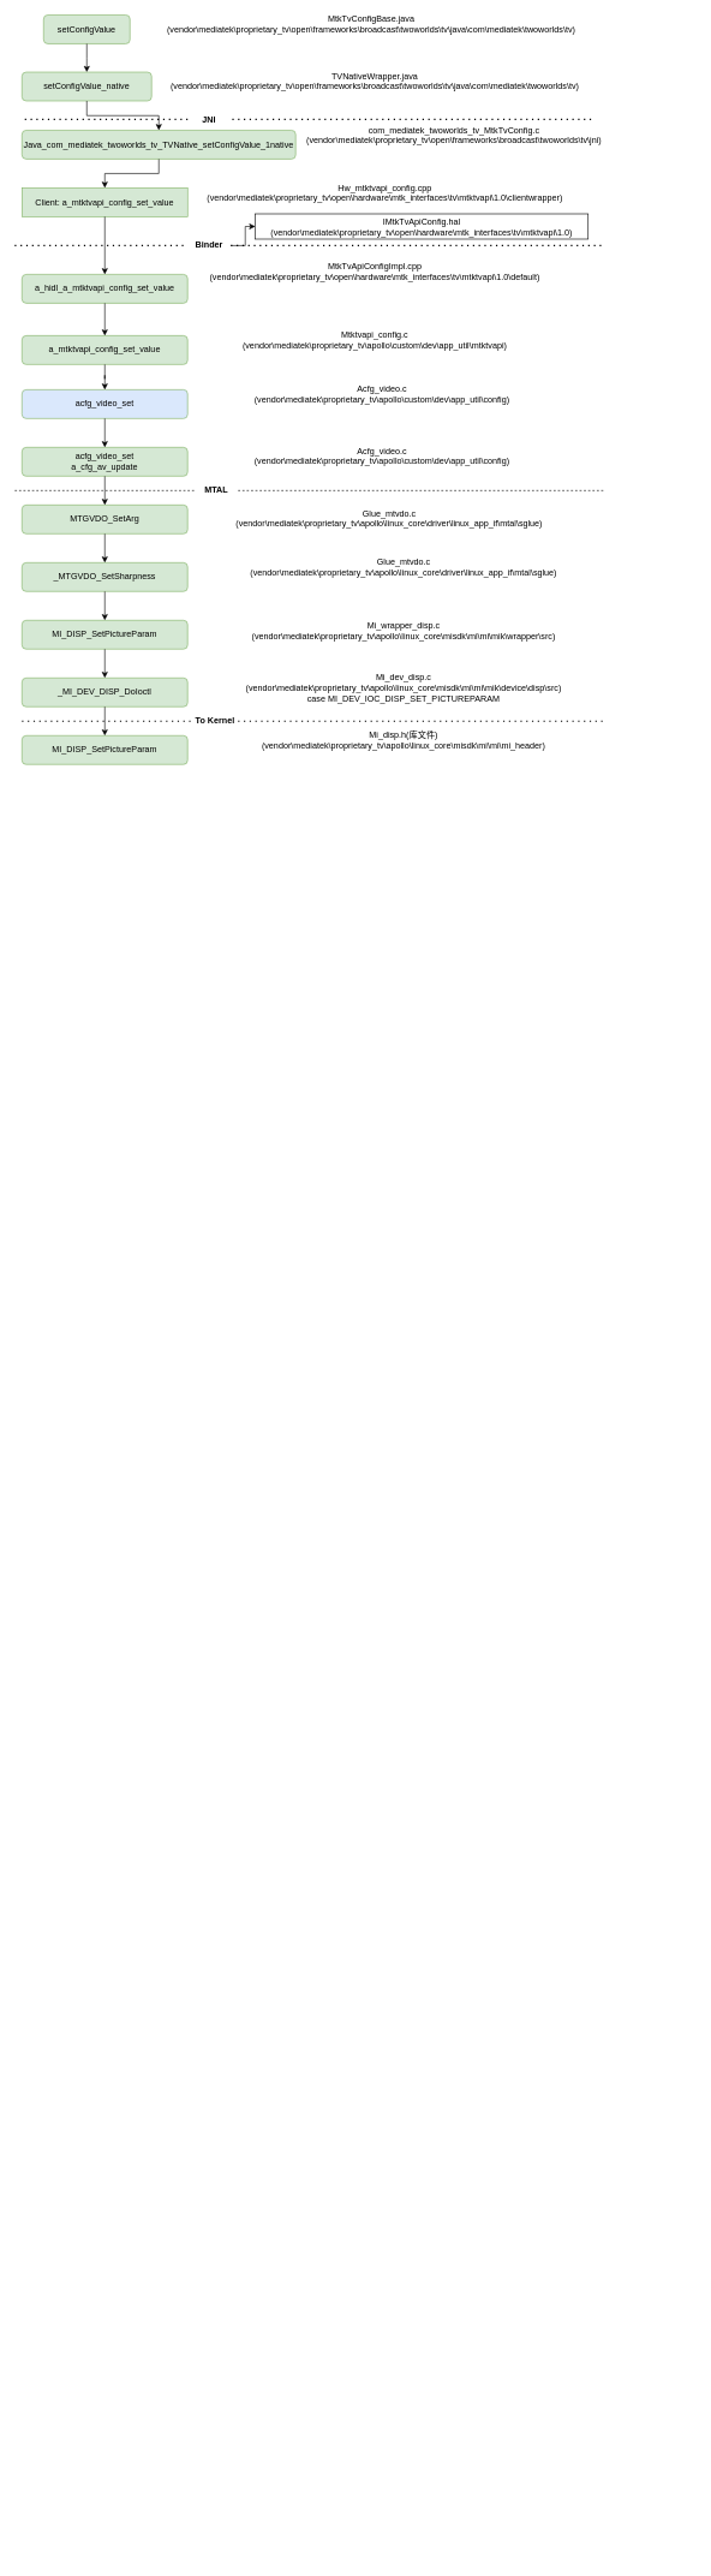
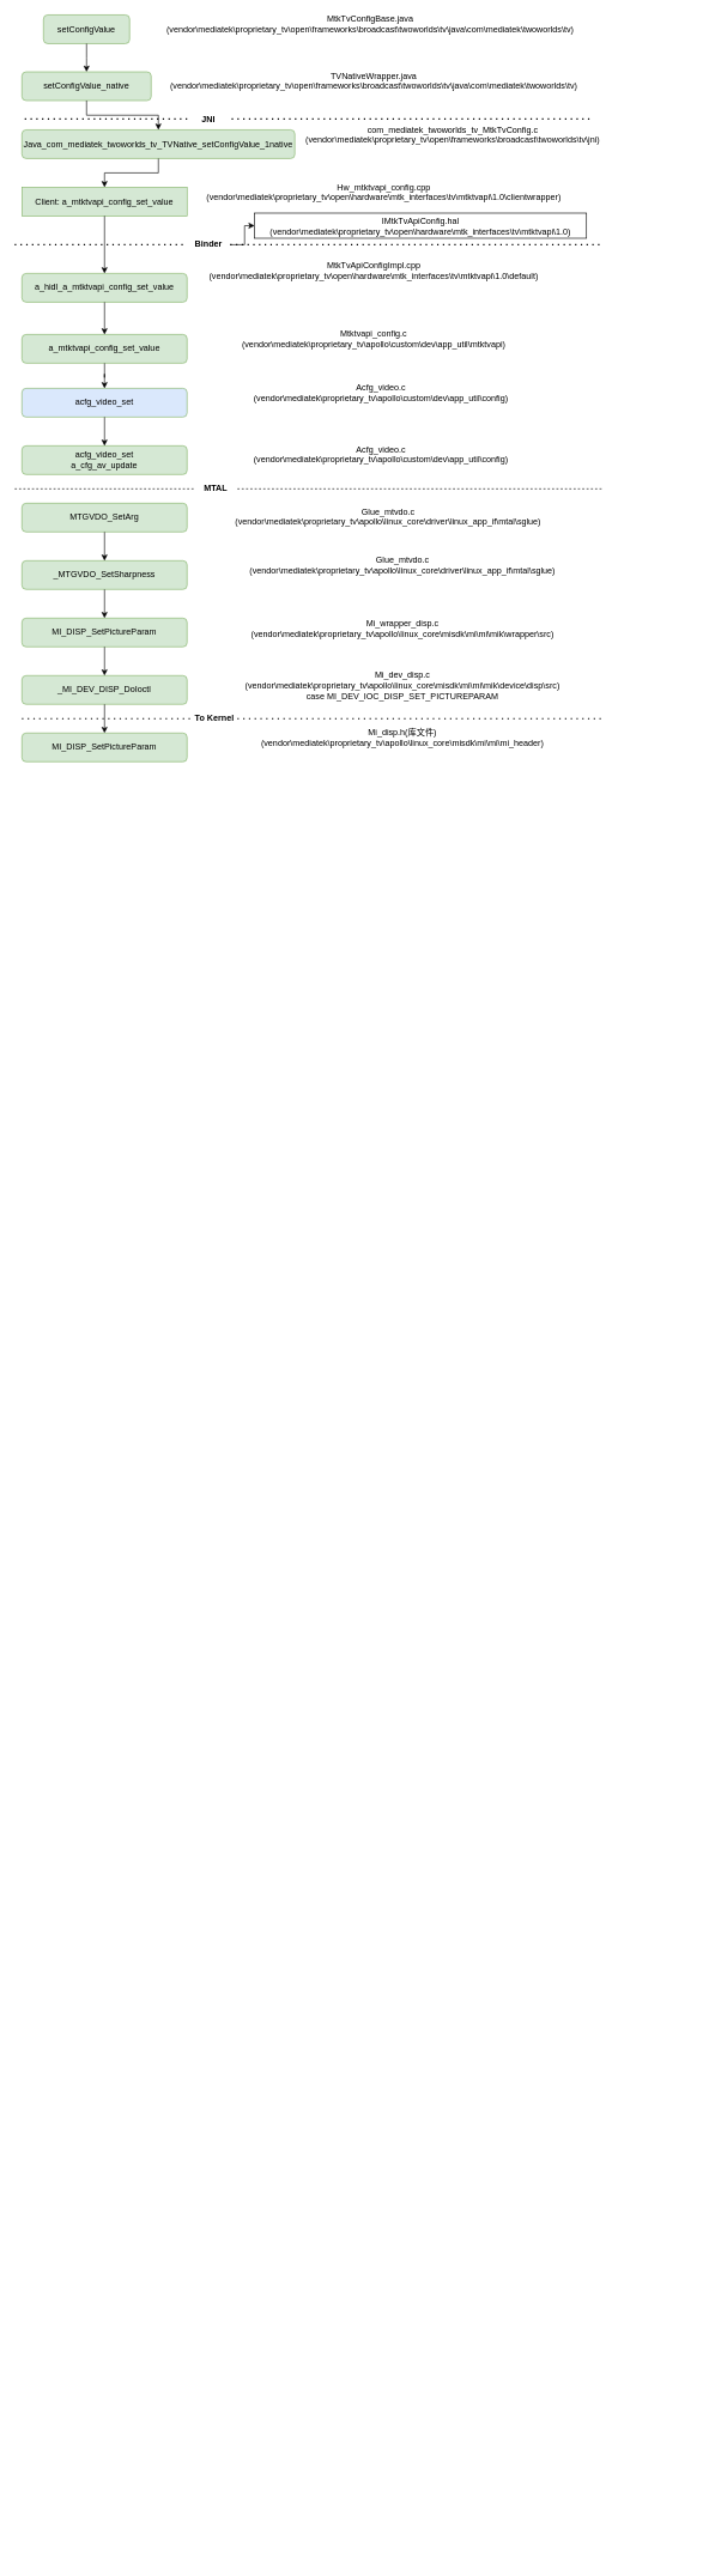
  <mxCell id="0" />
  <mxCell id="1" parent="0" />
  <mxCell id="2" value="" style="group" vertex="1" connectable="0" parent="1"><mxGeometry x="20" y="20" width="945" height="3532" as="geometry" /></mxCell>
  <mxCell id="3" value="setConfigValue" style="rounded=1;whiteSpace=wrap;html=1;fillColor=#d5e8d4;strokeColor=#82b366;" vertex="1" parent="2"><mxGeometry x="40" width="120" height="40" as="geometry" /></mxCell>
  <mxCell id="4" value="setConfigValue_native" style="rounded=1;whiteSpace=wrap;html=1;fillColor=#d5e8d4;strokeColor=#82b366;" vertex="1" parent="2"><mxGeometry x="10" y="79.29" width="180" height="40" as="geometry" /></mxCell>
  <mxCell id="5" value="" style="edgeStyle=orthogonalEdgeStyle;rounded=0;orthogonalLoop=1;jettySize=auto;html=1;" edge="1" parent="2" source="3" target="4"><mxGeometry relative="1" as="geometry" /></mxCell>
  <mxCell id="6" value="&lt;div&gt;MtkTvConfigBase.java (vendor\mediatek\proprietary_tv\open\frameworks\broadcast\twoworlds\tv\java\com\mediatek\twoworlds\tv)&lt;/div&gt;&lt;div&gt;&lt;br&gt;&lt;/div&gt;" style="text;html=1;strokeColor=none;fillColor=none;align=center;verticalAlign=middle;whiteSpace=wrap;rounded=0;" vertex="1" parent="2"><mxGeometry x="390" y="5" width="210" height="30" as="geometry" /></mxCell>
  <mxCell id="7" value="&lt;div&gt;&lt;div&gt;TVNativeWrapper.java (vendor\mediatek\proprietary_tv\open\frameworks\broadcast\twoworlds\tv\java\com\mediatek\twoworlds\tv)&lt;span style=&quot;&quot;&gt; &lt;/span&gt;&lt;/div&gt;&lt;/div&gt;&lt;div&gt;&lt;br&gt;&lt;/div&gt;" style="text;html=1;strokeColor=none;fillColor=none;align=center;verticalAlign=middle;whiteSpace=wrap;rounded=0;" vertex="1" parent="2"><mxGeometry x="400" y="85" width="200" height="28.58" as="geometry" /></mxCell>
  <mxCell id="8" value="Java_com_mediatek_twoworlds_tv_TVNative_setConfigValue_1native" style="rounded=1;whiteSpace=wrap;html=1;fillColor=#d5e8d4;strokeColor=#82b366;" vertex="1" parent="2"><mxGeometry x="10" y="160" width="380" height="40" as="geometry" /></mxCell>
  <mxCell id="9" value="" style="edgeStyle=orthogonalEdgeStyle;rounded=0;orthogonalLoop=1;jettySize=auto;html=1;" edge="1" parent="2" source="4" target="8"><mxGeometry relative="1" as="geometry" /></mxCell>
  <mxCell id="10" value="&lt;div&gt;&lt;div&gt;&lt;div&gt;com_mediatek_twoworlds_tv_MtkTvConfig.c (vendor\mediatek\proprietary_tv\open\frameworks\broadcast\twoworlds\tv\jni)&lt;span style=&quot;&quot;&gt; &lt;/span&gt;&lt;/div&gt;&lt;/div&gt;&lt;/div&gt;&lt;div&gt;&lt;br&gt;&lt;/div&gt;" style="text;html=1;strokeColor=none;fillColor=none;align=center;verticalAlign=middle;whiteSpace=wrap;rounded=0;" vertex="1" parent="2"><mxGeometry x="510" y="160" width="200" height="28.58" as="geometry" /></mxCell>
  <mxCell id="11" value="" style="endArrow=none;dashed=1;html=1;dashPattern=1 3;strokeWidth=2;rounded=0;startArrow=none;" edge="1" parent="2" source="12"><mxGeometry width="50" height="50" relative="1" as="geometry"><mxPoint x="800" y="140" as="sourcePoint" /><mxPoint x="10" y="145" as="targetPoint" /></mxGeometry></mxCell>
  <mxCell id="12" value="JNI" style="text;html=1;align=center;verticalAlign=middle;whiteSpace=wrap;rounded=0;fontStyle=1" vertex="1" parent="2"><mxGeometry x="240" y="130" width="60" height="30" as="geometry" /></mxCell>
  <mxCell id="13" value="" style="endArrow=none;dashed=1;html=1;dashPattern=1 3;strokeWidth=2;rounded=0;" edge="1" parent="2" target="12"><mxGeometry width="50" height="50" relative="1" as="geometry"><mxPoint x="800" y="145" as="sourcePoint" /><mxPoint x="10" y="140" as="targetPoint" /></mxGeometry></mxCell>
  <mxCell id="14" value="Client: a_mtktvapi_config_set_value" style="whiteSpace=wrap;html=1;fillColor=#d5e8d4;strokeColor=#82b366;rounded=0;" vertex="1" parent="2"><mxGeometry x="10" y="240" width="230" height="40" as="geometry" /></mxCell>
  <mxCell id="15" value="" style="edgeStyle=orthogonalEdgeStyle;rounded=0;orthogonalLoop=1;jettySize=auto;html=1;" edge="1" parent="2" source="8" target="14"><mxGeometry relative="1" as="geometry" /></mxCell>
  <mxCell id="16" value="&lt;div&gt;&lt;div&gt;&lt;div&gt;&lt;div&gt;Hw_mtktvapi_config.cpp (vendor\mediatek\proprietary_tv\open\hardware\mtk_interfaces\tv\mtktvapi\1.0\clientwrapper)&lt;span style=&quot;&quot;&gt; &lt;/span&gt;&lt;/div&gt;&lt;/div&gt;&lt;/div&gt;&lt;/div&gt;&lt;div&gt;&lt;br&gt;&lt;/div&gt;" style="text;html=1;strokeColor=none;fillColor=none;align=center;verticalAlign=middle;whiteSpace=wrap;rounded=0;" vertex="1" parent="2"><mxGeometry x="414" y="240" width="200" height="28.58" as="geometry" /></mxCell>
  <mxCell id="17" value="" style="endArrow=none;dashed=1;html=1;dashPattern=1 3;strokeWidth=2;rounded=0;startArrow=none;" edge="1" parent="2" source="20"><mxGeometry width="50" height="50" relative="1" as="geometry"><mxPoint y="320" as="sourcePoint" /><mxPoint x="820" y="320" as="targetPoint" /><Array as="points" /></mxGeometry></mxCell>
  <mxCell id="18" value="a_hidl_a_mtktvapi_config_set_value" style="rounded=1;whiteSpace=wrap;html=1;fillColor=#d5e8d4;strokeColor=#82b366;" vertex="1" parent="2"><mxGeometry x="10" y="360" width="230" height="40" as="geometry" /></mxCell>
  <mxCell id="19" value="" style="edgeStyle=orthogonalEdgeStyle;rounded=0;orthogonalLoop=1;jettySize=auto;html=1;" edge="1" parent="2" source="14" target="18"><mxGeometry relative="1" as="geometry" /></mxCell>
  <mxCell id="20" value="Binder" style="text;html=1;align=center;verticalAlign=middle;whiteSpace=wrap;rounded=0;fontStyle=1" vertex="1" parent="2"><mxGeometry x="240" y="300" width="60" height="40" as="geometry" /></mxCell>
  <mxCell id="21" value="" style="endArrow=none;dashed=1;html=1;dashPattern=1 3;strokeWidth=2;rounded=0;" edge="1" parent="2" target="20"><mxGeometry width="50" height="50" relative="1" as="geometry"><mxPoint y="320" as="sourcePoint" /><mxPoint x="820" y="320" as="targetPoint" /><Array as="points" /></mxGeometry></mxCell>
  <mxCell id="22" value="&lt;div&gt;&lt;div&gt;&lt;div&gt;&lt;div&gt;&lt;div&gt;MtkTvApiConfigImpl.cpp (vendor\mediatek\proprietary_tv\open\hardware\mtk_interfaces\tv\mtktvapi\1.0\default)&lt;span style=&quot;&quot;&gt; &lt;/span&gt;&lt;/div&gt;&lt;/div&gt;&lt;/div&gt;&lt;/div&gt;&lt;/div&gt;&lt;div&gt;&lt;br&gt;&lt;/div&gt;" style="text;html=1;strokeColor=none;fillColor=none;align=center;verticalAlign=middle;whiteSpace=wrap;rounded=0;" vertex="1" parent="2"><mxGeometry x="400" y="350" width="200" height="28.58" as="geometry" /></mxCell>
  <mxCell id="23" value="&lt;div&gt;&lt;div&gt;&lt;div&gt;&lt;div&gt;&lt;div&gt;&lt;div&gt;Mtktvapi_config.c (vendor\mediatek\proprietary_tv\apollo\custom\dev\app_util\mtktvapi)&lt;span style=&quot;&quot;&gt; &lt;/span&gt;&lt;/div&gt;&lt;/div&gt;&lt;/div&gt;&lt;/div&gt;&lt;/div&gt;&lt;/div&gt;&lt;div&gt;&lt;br&gt;&lt;/div&gt;" style="text;html=1;strokeColor=none;fillColor=none;align=center;verticalAlign=middle;whiteSpace=wrap;rounded=0;" vertex="1" parent="2"><mxGeometry x="400" y="445" width="200" height="28.58" as="geometry" /></mxCell>
  <mxCell id="24" value="a_mtktvapi_config_set_value" style="rounded=1;whiteSpace=wrap;html=1;fillColor=#d5e8d4;strokeColor=#82b366;" vertex="1" parent="2"><mxGeometry x="10" y="445" width="230" height="40" as="geometry" /></mxCell>
  <mxCell id="25" value="" style="edgeStyle=orthogonalEdgeStyle;rounded=0;orthogonalLoop=1;jettySize=auto;html=1;" edge="1" parent="2" source="18" target="24"><mxGeometry relative="1" as="geometry" /></mxCell>
  <mxCell id="26" value="&lt;div&gt;&lt;div&gt;&lt;div&gt;&lt;div&gt;&lt;div&gt;&lt;div&gt;&lt;div&gt;Acfg_video.c (vendor\mediatek\proprietary_tv\apollo\custom\dev\app_util\config)&lt;span style=&quot;&quot;&gt; &lt;/span&gt;&lt;/div&gt;&lt;/div&gt;&lt;/div&gt;&lt;/div&gt;&lt;/div&gt;&lt;/div&gt;&lt;/div&gt;&lt;div&gt;&lt;br&gt;&lt;/div&gt;" style="text;html=1;strokeColor=none;fillColor=none;align=center;verticalAlign=middle;whiteSpace=wrap;rounded=0;" vertex="1" parent="2"><mxGeometry x="410" y="520" width="200" height="28.58" as="geometry" /></mxCell>
  <mxCell id="27" value="acfg_video_set" style="rounded=1;whiteSpace=wrap;html=1;fillColor=#dae8fc;strokeColor=#82b366;" vertex="1" parent="2"><mxGeometry x="10" y="520" width="230" height="40" as="geometry" /></mxCell>
  <mxCell id="28" value="" style="edgeStyle=orthogonalEdgeStyle;rounded=0;orthogonalLoop=1;jettySize=auto;html=1;" edge="1" parent="2" source="24" target="27"><mxGeometry relative="1" as="geometry" /></mxCell>
  <mxCell id="29" value="acfg_video_set&lt;br&gt;a_cfg_av_update" style="rounded=1;whiteSpace=wrap;html=1;fillColor=#d5e8d4;strokeColor=#82b366;" vertex="1" parent="2"><mxGeometry x="10" y="600" width="230" height="40" as="geometry" /></mxCell>
  <mxCell id="30" value="" style="edgeStyle=orthogonalEdgeStyle;rounded=0;orthogonalLoop=1;jettySize=auto;html=1;" edge="1" parent="2" source="27" target="29"><mxGeometry relative="1" as="geometry" /></mxCell>
  <mxCell id="31" value="&lt;div&gt;&lt;div&gt;&lt;div&gt;&lt;div&gt;&lt;div&gt;&lt;div&gt;&lt;div&gt;Acfg_video.c (vendor\mediatek\proprietary_tv\apollo\custom\dev\app_util\config)&lt;span style=&quot;&quot;&gt; &lt;/span&gt;&lt;/div&gt;&lt;/div&gt;&lt;/div&gt;&lt;/div&gt;&lt;/div&gt;&lt;/div&gt;&lt;/div&gt;&lt;div&gt;&lt;br&gt;&lt;/div&gt;" style="text;html=1;strokeColor=none;fillColor=none;align=center;verticalAlign=middle;whiteSpace=wrap;rounded=0;" vertex="1" parent="2"><mxGeometry x="410" y="605.71" width="200" height="28.58" as="geometry" /></mxCell>
  <mxCell id="32" value="MTGVDO_SetArg" style="rounded=1;whiteSpace=wrap;html=1;fillColor=#d5e8d4;strokeColor=#82b366;" vertex="1" parent="2"><mxGeometry x="10" y="680" width="230" height="40" as="geometry" /></mxCell>
- <mxCell id="33" value="" style="edgeStyle=orthogonalEdgeStyle;rounded=0;orthogonalLoop=1;jettySize=auto;html=1;" edge="1" parent="2" source="29" target="32"><mxGeometry relative="1" as="geometry" /></mxCell>
  <mxCell id="34" value="_MTGVDO_SetSharpness" style="rounded=1;whiteSpace=wrap;html=1;fillColor=#d5e8d4;strokeColor=#82b366;" vertex="1" parent="2"><mxGeometry x="10" y="760" width="230" height="40" as="geometry" /></mxCell>
  <mxCell id="35" value="" style="edgeStyle=orthogonalEdgeStyle;rounded=0;orthogonalLoop=1;jettySize=auto;html=1;" edge="1" parent="2" source="32" target="34"><mxGeometry relative="1" as="geometry" /></mxCell>
  <mxCell id="36" value="&lt;div&gt;&lt;div&gt;&lt;div&gt;&lt;div&gt;&lt;div&gt;&lt;div&gt;&lt;div&gt;&lt;div&gt;Glue_mtvdo.c (vendor\mediatek\proprietary_tv\apollo\linux_core\driver\linux_app_if\mtal\sglue)&lt;span style=&quot;&quot;&gt; &lt;/span&gt;&lt;/div&gt;&lt;/div&gt;&lt;/div&gt;&lt;/div&gt;&lt;/div&gt;&lt;/div&gt;&lt;/div&gt;&lt;/div&gt;&lt;div&gt;&lt;br&gt;&lt;/div&gt;" style="text;html=1;strokeColor=none;fillColor=none;align=center;verticalAlign=middle;whiteSpace=wrap;rounded=0;" vertex="1" parent="2"><mxGeometry x="420" y="691.42" width="200" height="28.58" as="geometry" /></mxCell>
  <mxCell id="37" value="&lt;div&gt;&lt;div&gt;&lt;div&gt;&lt;div&gt;&lt;div&gt;&lt;div&gt;&lt;div&gt;&lt;div&gt;&lt;div&gt;Glue_mtvdo.c (vendor\mediatek\proprietary_tv\apollo\linux_core\driver\linux_app_if\mtal\sglue)&lt;span style=&quot;&quot;&gt; &lt;/span&gt;&lt;/div&gt;&lt;/div&gt;&lt;/div&gt;&lt;/div&gt;&lt;/div&gt;&lt;/div&gt;&lt;/div&gt;&lt;/div&gt;&lt;/div&gt;&lt;div&gt;&lt;br&gt;&lt;/div&gt;" style="text;html=1;strokeColor=none;fillColor=none;align=center;verticalAlign=middle;whiteSpace=wrap;rounded=0;" vertex="1" parent="2"><mxGeometry x="440" y="760" width="200" height="28.58" as="geometry" /></mxCell>
  <mxCell id="38" value="" style="endArrow=none;dashed=1;html=1;rounded=0;startArrow=none;" edge="1" parent="2" source="39"><mxGeometry width="50" height="50" relative="1" as="geometry"><mxPoint y="660" as="sourcePoint" /><mxPoint x="820" y="660" as="targetPoint" /></mxGeometry></mxCell>
  <mxCell id="39" value="MTAL" style="text;html=1;align=center;verticalAlign=middle;whiteSpace=wrap;rounded=0;fontStyle=1" vertex="1" parent="2"><mxGeometry x="250" y="640" width="60" height="40" as="geometry" /></mxCell>
  <mxCell id="40" value="" style="endArrow=none;dashed=1;html=1;rounded=0;" edge="1" parent="2" target="39"><mxGeometry width="50" height="50" relative="1" as="geometry"><mxPoint y="660" as="sourcePoint" /><mxPoint x="820" y="660" as="targetPoint" /></mxGeometry></mxCell>
  <mxCell id="41" value="&lt;div&gt;&lt;div&gt;&lt;div&gt;&lt;div&gt;&lt;div&gt;&lt;div&gt;&lt;div&gt;&lt;div&gt;&lt;div&gt;&lt;div&gt;Mi_wrapper_disp.c (vendor\mediatek\proprietary_tv\apollo\linux_core\misdk\mi\mi\mik\wrapper\src)&lt;span style=&quot;&quot;&gt;&lt;/span&gt;&lt;/div&gt;&lt;/div&gt;&lt;/div&gt;&lt;/div&gt;&lt;/div&gt;&lt;/div&gt;&lt;/div&gt;&lt;/div&gt;&lt;/div&gt;&lt;/div&gt;" style="text;html=1;strokeColor=none;fillColor=none;align=center;verticalAlign=middle;whiteSpace=wrap;rounded=0;" vertex="1" parent="2"><mxGeometry x="440" y="840" width="200" height="28.58" as="geometry" /></mxCell>
  <mxCell id="42" value="MI_DISP_SetPictureParam" style="rounded=1;whiteSpace=wrap;html=1;fillColor=#d5e8d4;strokeColor=#82b366;" vertex="1" parent="2"><mxGeometry x="10" y="840" width="230" height="40" as="geometry" /></mxCell>
  <mxCell id="43" value="" style="edgeStyle=orthogonalEdgeStyle;rounded=0;orthogonalLoop=1;jettySize=auto;html=1;" edge="1" parent="2" source="34" target="42"><mxGeometry relative="1" as="geometry" /></mxCell>
  <mxCell id="44" value="_MI_DEV_DISP_DoIoctl" style="rounded=1;whiteSpace=wrap;html=1;fillColor=#d5e8d4;strokeColor=#82b366;" vertex="1" parent="2"><mxGeometry x="10" y="920" width="230" height="40" as="geometry" /></mxCell>
  <mxCell id="45" value="" style="edgeStyle=orthogonalEdgeStyle;rounded=0;orthogonalLoop=1;jettySize=auto;html=1;" edge="1" parent="2" source="42" target="44"><mxGeometry relative="1" as="geometry" /></mxCell>
  <mxCell id="46" value="&lt;div&gt;&lt;div&gt;&lt;div&gt;&lt;div&gt;&lt;div&gt;&lt;div&gt;&lt;div&gt;&lt;div&gt;&lt;div&gt;&lt;div&gt;&lt;div&gt;Mi_dev_disp.c (vendor\mediatek\proprietary_tv\apollo\linux_core\misdk\mi\mi\mik\device\disp\src)&lt;span style=&quot;&quot;&gt; &lt;/span&gt;&lt;/div&gt;&lt;/div&gt;&lt;/div&gt;&lt;/div&gt;&lt;/div&gt;&lt;/div&gt;&lt;/div&gt;&lt;/div&gt;&lt;/div&gt;&lt;/div&gt;&lt;/div&gt;&lt;div&gt;case MI_DEV_IOC_DISP_SET_PICTUREPARAM&lt;br&gt;&lt;/div&gt;" style="text;html=1;strokeColor=none;fillColor=none;align=center;verticalAlign=middle;whiteSpace=wrap;rounded=0;" vertex="1" parent="2"><mxGeometry x="440" y="920" width="200" height="28.58" as="geometry" /></mxCell>
  <mxCell id="47" value="MI_DISP_SetPictureParam" style="rounded=1;whiteSpace=wrap;html=1;fillColor=#d5e8d4;strokeColor=#82b366;" vertex="1" parent="2"><mxGeometry x="10" y="1000" width="230" height="40" as="geometry" /></mxCell>
  <mxCell id="48" value="" style="edgeStyle=orthogonalEdgeStyle;rounded=0;orthogonalLoop=1;jettySize=auto;html=1;" edge="1" parent="2" source="44" target="47"><mxGeometry relative="1" as="geometry" /></mxCell>
  <mxCell id="49" value="&lt;div&gt;&lt;div&gt;&lt;div&gt;&lt;div&gt;&lt;div&gt;&lt;div&gt;&lt;div&gt;&lt;div&gt;&lt;div&gt;&lt;div&gt;&lt;div&gt;&lt;div&gt;Mi_disp.h(库文件) (vendor\mediatek\proprietary_tv\apollo\linux_core\misdk\mi\mi\mi_header)&lt;span style=&quot;&quot;&gt; &lt;/span&gt;&lt;/div&gt;&lt;/div&gt;&lt;/div&gt;&lt;/div&gt;&lt;/div&gt;&lt;/div&gt;&lt;/div&gt;&lt;/div&gt;&lt;/div&gt;&lt;/div&gt;&lt;/div&gt;&lt;/div&gt;&lt;div&gt;&lt;br&gt;&lt;/div&gt;" style="text;html=1;strokeColor=none;fillColor=none;align=center;verticalAlign=middle;whiteSpace=wrap;rounded=0;" vertex="1" parent="2"><mxGeometry x="440" y="1000" width="200" height="28.58" as="geometry" /></mxCell>
  <mxCell id="50" value="" style="endArrow=none;dashed=1;html=1;dashPattern=1 3;strokeWidth=2;rounded=0;startArrow=none;" edge="1" parent="2" source="51"><mxGeometry width="50" height="50" relative="1" as="geometry"><mxPoint x="10" y="980" as="sourcePoint" /><mxPoint x="820" y="980" as="targetPoint" /></mxGeometry></mxCell>
  <mxCell id="51" value="To Kernel&amp;nbsp;" style="text;html=1;align=center;verticalAlign=middle;whiteSpace=wrap;rounded=0;fontStyle=1" vertex="1" parent="2"><mxGeometry x="250" y="960" width="60" height="40" as="geometry" /></mxCell>
  <mxCell id="52" value="" style="endArrow=none;dashed=1;html=1;dashPattern=1 3;strokeWidth=2;rounded=0;" edge="1" parent="2" target="51"><mxGeometry width="50" height="50" relative="1" as="geometry"><mxPoint x="10" y="980" as="sourcePoint" /><mxPoint x="840" y="980" as="targetPoint" /></mxGeometry></mxCell>
  <mxCell id="53" value="&lt;div&gt;IMtkTvApiConfig.hal (vendor\mediatek\proprietary_tv\open\hardware\mtk_interfaces\tv\mtktvapi\1.0)&lt;span style=&quot;&quot;&gt;&lt;/span&gt;&lt;/div&gt;" style="whiteSpace=wrap;html=1;" vertex="1" parent="2"><mxGeometry x="334" y="276" width="462" height="35" as="geometry" /></mxCell>
  <mxCell id="54" value="" style="edgeStyle=orthogonalEdgeStyle;rounded=0;orthogonalLoop=1;jettySize=auto;html=1;" edge="1" parent="2" source="20" target="53"><mxGeometry relative="1" as="geometry" /></mxCell>
